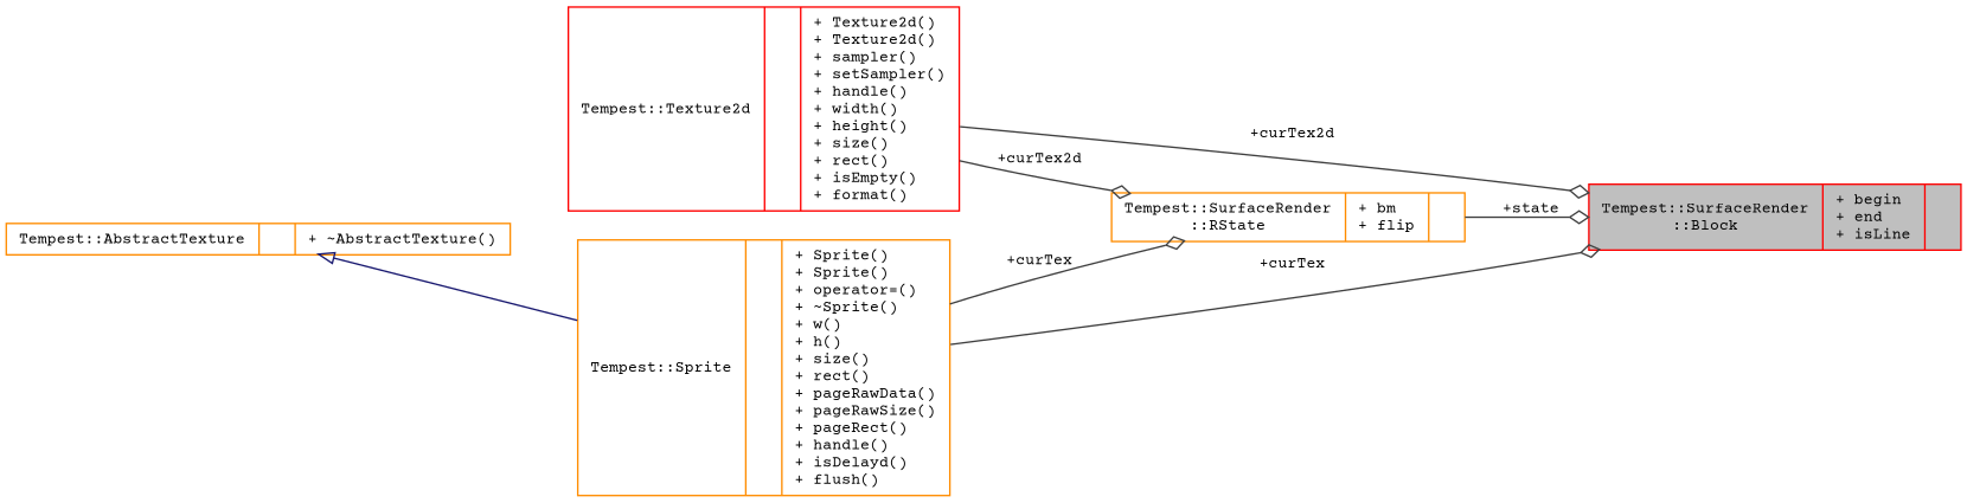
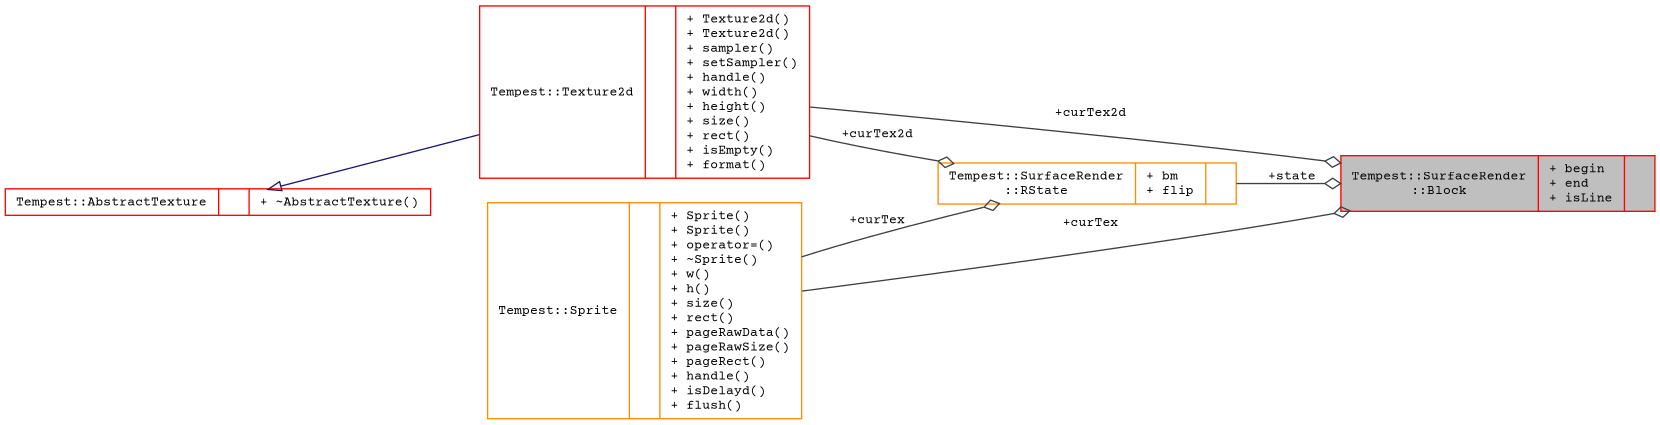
  digraph {
    fontname="Courier Prime"
    rankdir=LR
    node [color=red fillcolor=white fontname="Courier Prime" fontsize=10 shape=record style=filled]
    edge [arrowhead=odiamond color=grey25 fontname="Courier Prime" fontsize=10 labelfontname=Helvetica labelfontsize=10 style=solid]
    n1 [fillcolor=grey75 fontcolor=black height=0.2 label="{Tempest::SurfaceRender\l::Block\n|+ begin\l+ end\l+ isLine\l|}" width=0.4]
    n2 [color=darkorange height=0.2 label="{Tempest::SurfaceRender\l::RState\n|+ bm\l+ flip\l|}" width=0.4]
    n3 [height=0.2 label="{Tempest::Texture2d\n||+ Texture2d()\l+ Texture2d()\l+ sampler()\l+ setSampler()\l+ handle()\l+ width()\l+ height()\l+ size()\l+ rect()\l+ isEmpty()\l+ format()\l}" width=0.4]
-   n4 [color=darkorange height=0.2 label="{Tempest::AbstractTexture\n||+ ~AbstractTexture()\l}" width=0.4]
+   n4 [height=0.2 label="{Tempest::AbstractTexture\n||+ ~AbstractTexture()\l}" width=0.4]
    n5 [color=darkorange height=0.2 label="{Tempest::Sprite\n||+ Sprite()\l+ Sprite()\l+ operator=()\l+ ~Sprite()\l+ w()\l+ h()\l+ size()\l+ rect()\l+ pageRawData()\l+ pageRawSize()\l+ pageRect()\l+ handle()\l+ isDelayd()\l+ flush()\l}" width=0.4]
    n2 -> n1 [label=" +state"]
    n3 -> n1 [label=" +curTex2d"]
    n3 -> n2 [label=" +curTex2d"]
-   n4 -> n5 [arrowtail=onormal color=midnightblue dir=back arrowhead=""]
+   n4 -> n3 [arrowtail=onormal color=midnightblue dir=back arrowhead=""]
    n5 -> n1 [label=" +curTex"]
    n5 -> n2 [label=" +curTex"]
  }
